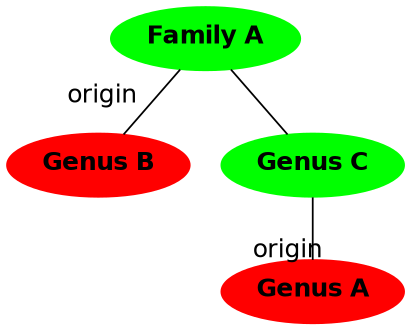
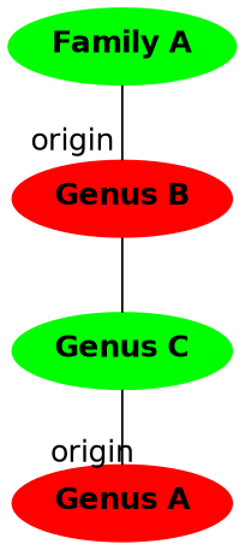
  digraph {
    fontname=helvetica
    node [color=green fontname=helvetica style=filled]
    edge [arrowhead=none fontname=helvetica headlabel=origin labelangle=70 labeldistance=2.5]
    n1 [label=<<B>Family A</B><br/>>]
    n2 [color=red label=<<B>Genus B</B><br/>>]
    n3 [label=<<B>Genus C</B><br/>>]
    n4 [color=red label=<<B>Genus A</B><br/>>]
    n1 -> n2
-   n1 -> n3 [labelangle=20 headlabel=""]
+   n2 -> n3 [labelangle=20 headlabel=""]
    n3 -> n4 [labeldistance=1.5]
  }
